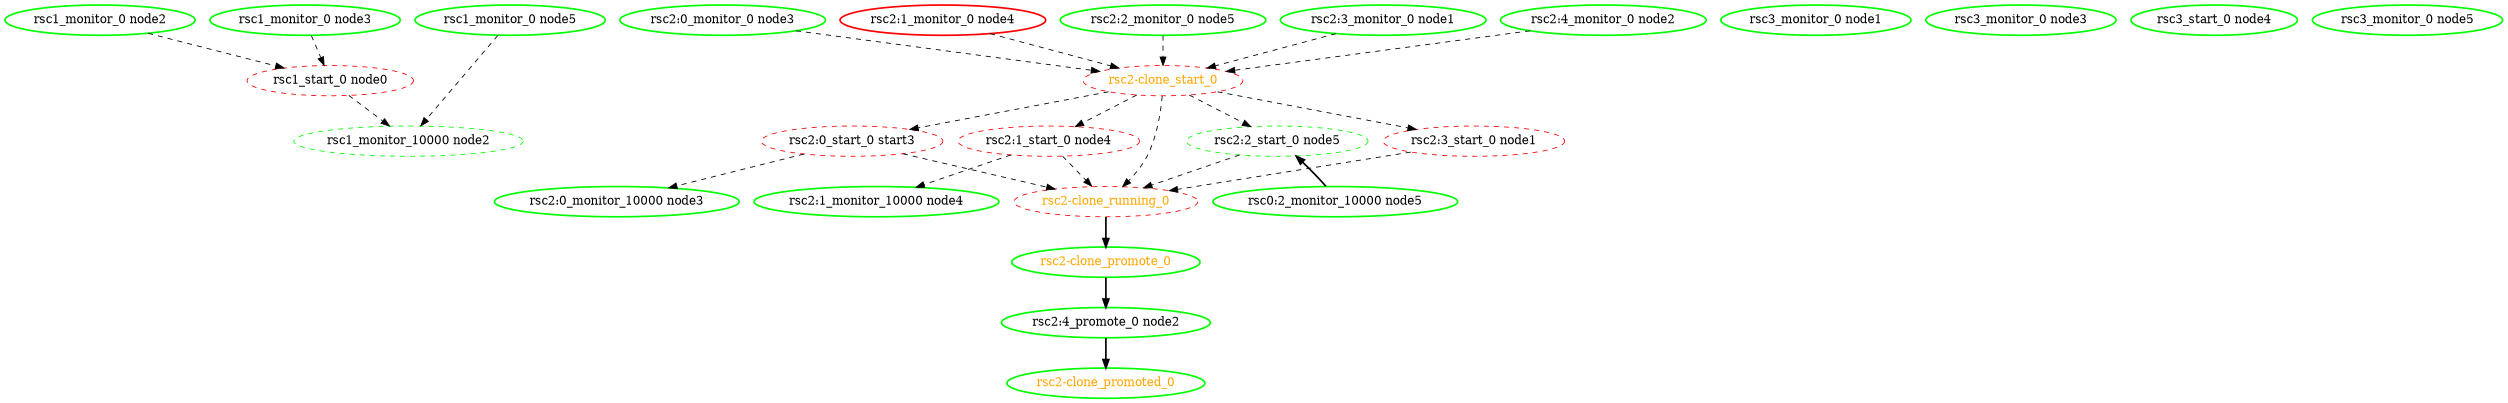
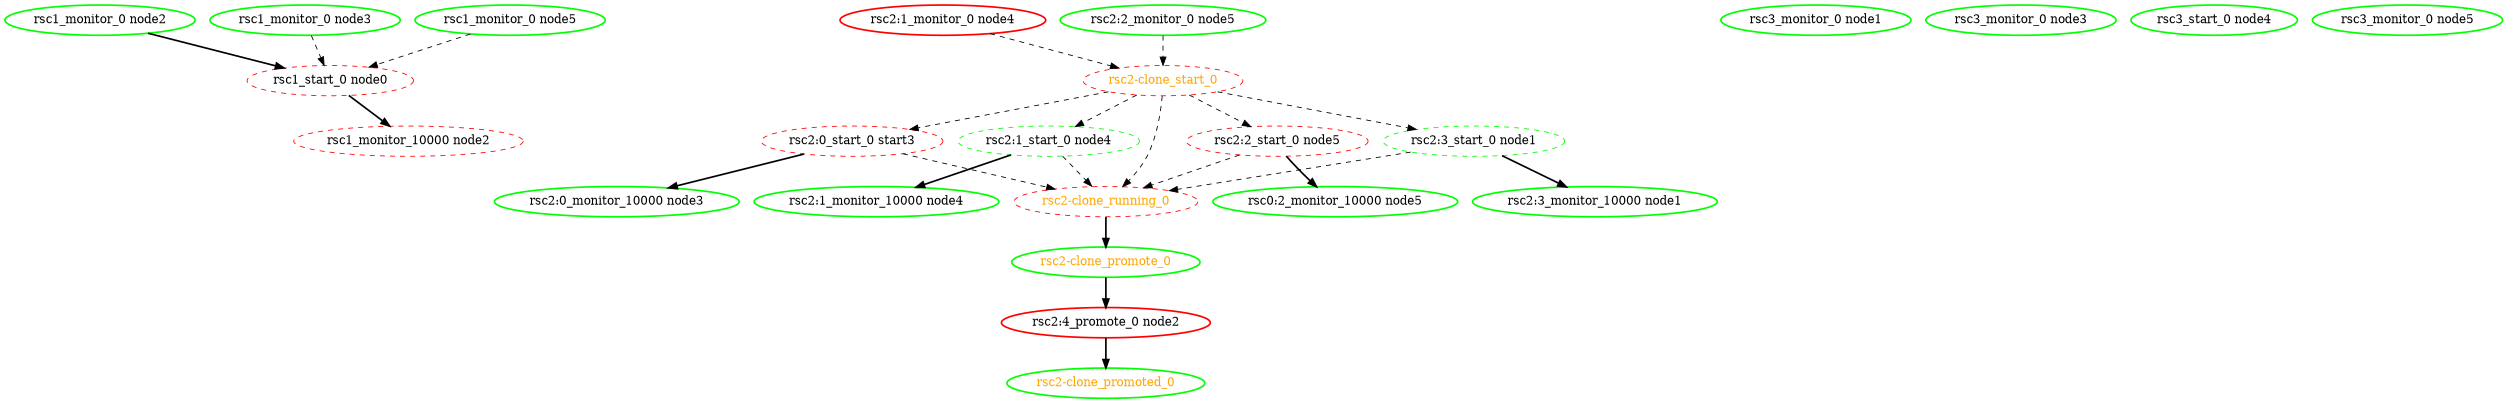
  digraph {
    node [color=green fontcolor=black style=bold]
    edge [style=dashed]
    n1 [color=red label="rsc1_start_0 node0" style=dashed]
-   "rsc1_monitor_10000 node2" [style=dashed]
+   "rsc1_monitor_10000 node2" [color=red style=dashed]
    "rsc1_monitor_0 node2"
    "rsc1_monitor_0 node3"
    "rsc1_monitor_0 node5"
    "rsc2-clone_promote_0" [fontcolor=orange]
-   "rsc2:4_promote_0 node2"
+   "rsc2:4_promote_0 node2" [color=red]
    "rsc2-clone_promoted_0" [fontcolor=orange]
    "rsc2-clone_running_0" [color=red fontcolor=orange style=dashed]
    "rsc2-clone_start_0" [color=red fontcolor=orange style=dashed]
    n11 [color=red label="rsc2:0_start_0 start3" style=dashed]
-   "rsc2:1_start_0 node4" [color=red style=dashed]
-   "rsc2:2_start_0 node5" [style=dashed]
-   "rsc2:3_start_0 node1" [color=red style=dashed]
+   "rsc2:1_start_0 node4" [style=dashed]
+   "rsc2:2_start_0 node5" [color=red style=dashed]
+   "rsc2:3_start_0 node1" [style=dashed]
    "rsc2:0_monitor_10000 node3"
    "rsc2:1_monitor_10000 node4"
    n17 [label="rsc0:2_monitor_10000 node5"]
-   "rsc2:0_monitor_0 node3"
+   "rsc2:3_monitor_10000 node1"
    "rsc2:1_monitor_0 node4" [color=red]
    "rsc2:2_monitor_0 node5"
-   "rsc2:3_monitor_0 node1"
-   "rsc2:4_monitor_0 node2"
    "rsc3_monitor_0 node1"
    "rsc3_monitor_0 node3"
    n26 [label="rsc3_start_0 node4"]
    "rsc3_monitor_0 node5"
-   n1 -> "rsc1_monitor_10000 node2"
-   "rsc1_monitor_0 node2" -> n1
+   n1 -> "rsc1_monitor_10000 node2" [style=bold]
+   "rsc1_monitor_0 node2" -> n1 [style=bold]
    "rsc1_monitor_0 node3" -> n1
-   "rsc1_monitor_0 node5" -> "rsc1_monitor_10000 node2"
+   "rsc1_monitor_0 node5" -> n1
    "rsc2-clone_promote_0" -> "rsc2:4_promote_0 node2" [style=bold]
    "rsc2:4_promote_0 node2" -> "rsc2-clone_promoted_0" [style=bold]
    "rsc2-clone_running_0" -> "rsc2-clone_promote_0" [style=bold]
    "rsc2-clone_start_0" -> "rsc2-clone_running_0"
    "rsc2-clone_start_0" -> n11
    "rsc2-clone_start_0" -> "rsc2:1_start_0 node4"
    "rsc2-clone_start_0" -> "rsc2:2_start_0 node5"
    "rsc2-clone_start_0" -> "rsc2:3_start_0 node1"
    n11 -> "rsc2-clone_running_0"
-   n11 -> "rsc2:0_monitor_10000 node3"
+   n11 -> "rsc2:0_monitor_10000 node3" [style=bold]
    "rsc2:1_start_0 node4" -> "rsc2-clone_running_0"
-   "rsc2:1_start_0 node4" -> "rsc2:1_monitor_10000 node4"
+   "rsc2:1_start_0 node4" -> "rsc2:1_monitor_10000 node4" [style=bold]
    "rsc2:2_start_0 node5" -> "rsc2-clone_running_0"
-   n17 -> "rsc2:2_start_0 node5" [style=bold]
+   "rsc2:2_start_0 node5" -> n17 [style=bold]
    "rsc2:3_start_0 node1" -> "rsc2-clone_running_0"
-   "rsc2:0_monitor_0 node3" -> "rsc2-clone_start_0"
+   "rsc2:3_start_0 node1" -> "rsc2:3_monitor_10000 node1" [style=bold]
    "rsc2:1_monitor_0 node4" -> "rsc2-clone_start_0"
    "rsc2:2_monitor_0 node5" -> "rsc2-clone_start_0"
-   "rsc2:3_monitor_0 node1" -> "rsc2-clone_start_0"
-   "rsc2:4_monitor_0 node2" -> "rsc2-clone_start_0"
  }
